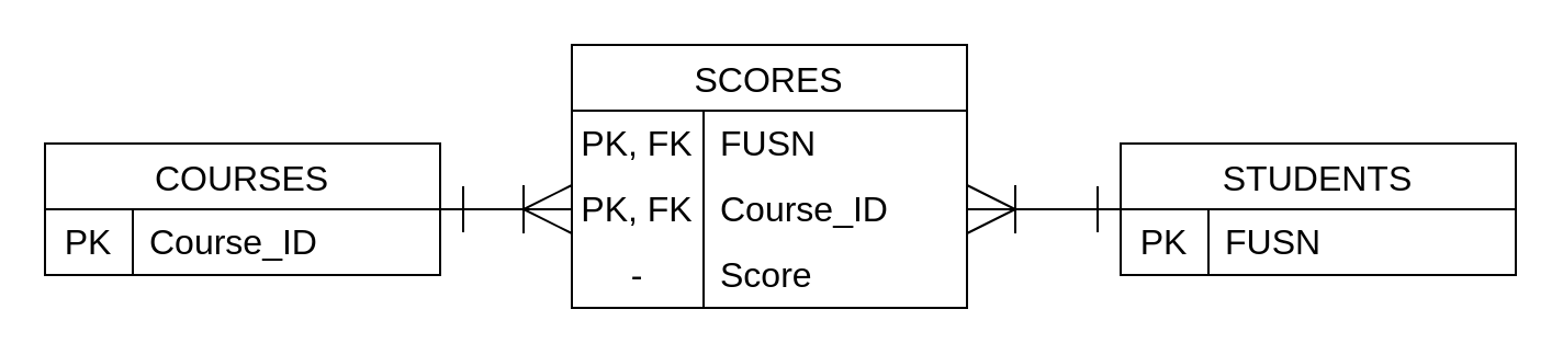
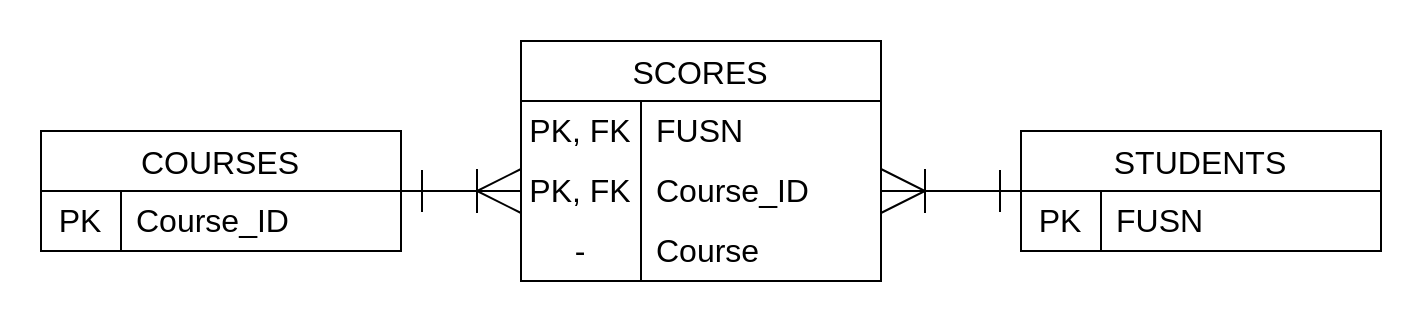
  <mxCell id="0" />
  <mxCell id="1" parent="0" />
  <mxCell id="2" value="SCORES" style="shape=table;startSize=30;container=1;collapsible=0;childLayout=tableLayout;fixedRows=1;rowLines=0;fontStyle=0;strokeColor=default;fontSize=16;" vertex="1" parent="1"><mxGeometry x="260" y="20" width="180" height="120" as="geometry" /></mxCell>
  <mxCell id="3" value="" style="shape=tableRow;horizontal=0;startSize=0;swimlaneHead=0;swimlaneBody=0;top=0;left=0;bottom=0;right=0;collapsible=0;dropTarget=0;fillColor=none;points=[[0,0.5],[1,0.5]];portConstraint=eastwest;strokeColor=inherit;fontSize=16;" vertex="1" parent="2"><mxGeometry y="30" width="180" height="30" as="geometry" /></mxCell>
  <mxCell id="4" value="PK, FK" style="shape=partialRectangle;html=1;whiteSpace=wrap;connectable=0;fillColor=none;top=0;left=0;bottom=0;right=0;overflow=hidden;pointerEvents=1;strokeColor=inherit;fontSize=16;" vertex="1" parent="3"><mxGeometry width="60" height="30" as="geometry"><mxRectangle width="60" height="30" as="alternateBounds" /></mxGeometry></mxCell>
  <mxCell id="5" value="FUSN" style="shape=partialRectangle;html=1;whiteSpace=wrap;connectable=0;fillColor=none;top=0;left=0;bottom=0;right=0;align=left;spacingLeft=6;overflow=hidden;strokeColor=inherit;fontSize=16;" vertex="1" parent="3"><mxGeometry x="60" width="120" height="30" as="geometry"><mxRectangle width="120" height="30" as="alternateBounds" /></mxGeometry></mxCell>
  <mxCell id="6" value="" style="shape=tableRow;horizontal=0;startSize=0;swimlaneHead=0;swimlaneBody=0;top=0;left=0;bottom=0;right=0;collapsible=0;dropTarget=0;fillColor=none;points=[[0,0.5],[1,0.5]];portConstraint=eastwest;strokeColor=inherit;fontSize=16;" vertex="1" parent="2"><mxGeometry y="60" width="180" height="30" as="geometry" /></mxCell>
  <mxCell id="7" value="PK, FK" style="shape=partialRectangle;html=1;whiteSpace=wrap;connectable=0;fillColor=none;top=0;left=0;bottom=0;right=0;overflow=hidden;strokeColor=inherit;fontSize=16;" vertex="1" parent="6"><mxGeometry width="60" height="30" as="geometry"><mxRectangle width="60" height="30" as="alternateBounds" /></mxGeometry></mxCell>
  <mxCell id="8" value="Course_ID" style="shape=partialRectangle;html=1;whiteSpace=wrap;connectable=0;fillColor=none;top=0;left=0;bottom=0;right=0;align=left;spacingLeft=6;overflow=hidden;strokeColor=inherit;fontSize=16;" vertex="1" parent="6"><mxGeometry x="60" width="120" height="30" as="geometry"><mxRectangle width="120" height="30" as="alternateBounds" /></mxGeometry></mxCell>
  <mxCell id="9" value="" style="shape=tableRow;horizontal=0;startSize=0;swimlaneHead=0;swimlaneBody=0;top=0;left=0;bottom=0;right=0;collapsible=0;dropTarget=0;fillColor=none;points=[[0,0.5],[1,0.5]];portConstraint=eastwest;strokeColor=inherit;fontSize=16;" vertex="1" parent="2"><mxGeometry y="90" width="180" height="30" as="geometry" /></mxCell>
  <mxCell id="10" value="-" style="shape=partialRectangle;html=1;whiteSpace=wrap;connectable=0;fillColor=none;top=0;left=0;bottom=0;right=0;overflow=hidden;strokeColor=inherit;fontSize=16;" vertex="1" parent="9"><mxGeometry width="60" height="30" as="geometry"><mxRectangle width="60" height="30" as="alternateBounds" /></mxGeometry></mxCell>
- <mxCell id="11" value="Score" style="shape=partialRectangle;html=1;whiteSpace=wrap;connectable=0;fillColor=none;top=0;left=0;bottom=0;right=0;align=left;spacingLeft=6;overflow=hidden;strokeColor=inherit;fontSize=16;" vertex="1" parent="9"><mxGeometry x="60" width="120" height="30" as="geometry"><mxRectangle width="120" height="30" as="alternateBounds" /></mxGeometry></mxCell>
+ <mxCell id="11" value="Course" style="shape=partialRectangle;html=1;whiteSpace=wrap;connectable=0;fillColor=none;top=0;left=0;bottom=0;right=0;align=left;spacingLeft=6;overflow=hidden;strokeColor=inherit;fontSize=16;" vertex="1" parent="9"><mxGeometry x="60" width="120" height="30" as="geometry"><mxRectangle width="120" height="30" as="alternateBounds" /></mxGeometry></mxCell>
  <mxCell id="12" style="edgeStyle=orthogonalEdgeStyle;rounded=0;orthogonalLoop=1;jettySize=auto;html=1;entryX=1;entryY=0.5;entryDx=0;entryDy=0;endArrow=ERoneToMany;endFill=0;endSize=20;startSize=19;startArrow=ERone;startFill=0;" edge="1" parent="1" source="13" target="6"><mxGeometry relative="1" as="geometry" /></mxCell>
  <mxCell id="13" value="STUDENTS" style="shape=table;startSize=30;container=1;collapsible=0;childLayout=tableLayout;fixedRows=1;rowLines=0;fontStyle=0;strokeColor=default;fontSize=16;" vertex="1" parent="1"><mxGeometry x="510" y="65" width="180" height="60" as="geometry" /></mxCell>
  <mxCell id="14" value="" style="shape=tableRow;horizontal=0;startSize=0;swimlaneHead=0;swimlaneBody=0;top=0;left=0;bottom=0;right=0;collapsible=0;dropTarget=0;fillColor=none;points=[[0,0.5],[1,0.5]];portConstraint=eastwest;strokeColor=inherit;fontSize=16;" vertex="1" parent="13"><mxGeometry y="30" width="180" height="30" as="geometry" /></mxCell>
  <mxCell id="15" value="PK" style="shape=partialRectangle;html=1;whiteSpace=wrap;connectable=0;fillColor=none;top=0;left=0;bottom=0;right=0;overflow=hidden;pointerEvents=1;strokeColor=inherit;fontSize=16;" vertex="1" parent="14"><mxGeometry width="40" height="30" as="geometry"><mxRectangle width="40" height="30" as="alternateBounds" /></mxGeometry></mxCell>
  <mxCell id="16" value="FUSN" style="shape=partialRectangle;html=1;whiteSpace=wrap;connectable=0;fillColor=none;top=0;left=0;bottom=0;right=0;align=left;spacingLeft=6;overflow=hidden;strokeColor=inherit;fontSize=16;" vertex="1" parent="14"><mxGeometry x="40" width="140" height="30" as="geometry"><mxRectangle width="140" height="30" as="alternateBounds" /></mxGeometry></mxCell>
  <mxCell id="17" style="edgeStyle=orthogonalEdgeStyle;rounded=0;orthogonalLoop=1;jettySize=auto;html=1;entryX=0;entryY=0.5;entryDx=0;entryDy=0;endArrow=ERoneToMany;endFill=0;endSize=20;startSize=19;startArrow=ERone;startFill=0;" edge="1" parent="1" source="18" target="6"><mxGeometry relative="1" as="geometry" /></mxCell>
  <mxCell id="18" value="COURSES" style="shape=table;startSize=30;container=1;collapsible=0;childLayout=tableLayout;fixedRows=1;rowLines=0;fontStyle=0;strokeColor=default;fontSize=16;" vertex="1" parent="1"><mxGeometry x="20" y="65" width="180" height="60" as="geometry" /></mxCell>
  <mxCell id="19" value="" style="shape=tableRow;horizontal=0;startSize=0;swimlaneHead=0;swimlaneBody=0;top=0;left=0;bottom=0;right=0;collapsible=0;dropTarget=0;fillColor=none;points=[[0,0.5],[1,0.5]];portConstraint=eastwest;strokeColor=inherit;fontSize=16;" vertex="1" parent="18"><mxGeometry y="30" width="180" height="30" as="geometry" /></mxCell>
  <mxCell id="20" value="PK" style="shape=partialRectangle;html=1;whiteSpace=wrap;connectable=0;fillColor=none;top=0;left=0;bottom=0;right=0;overflow=hidden;pointerEvents=1;strokeColor=inherit;fontSize=16;" vertex="1" parent="19"><mxGeometry width="40" height="30" as="geometry"><mxRectangle width="40" height="30" as="alternateBounds" /></mxGeometry></mxCell>
  <mxCell id="21" value="Course_ID" style="shape=partialRectangle;html=1;whiteSpace=wrap;connectable=0;fillColor=none;top=0;left=0;bottom=0;right=0;align=left;spacingLeft=6;overflow=hidden;strokeColor=inherit;fontSize=16;" vertex="1" parent="19"><mxGeometry x="40" width="140" height="30" as="geometry"><mxRectangle width="140" height="30" as="alternateBounds" /></mxGeometry></mxCell>
